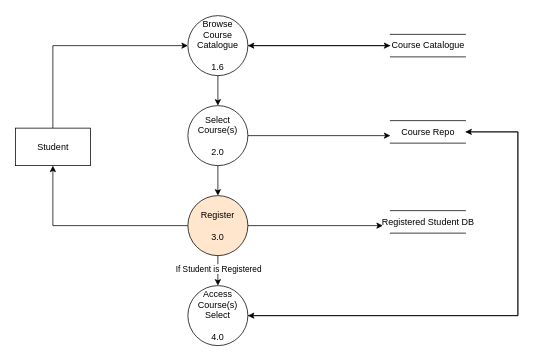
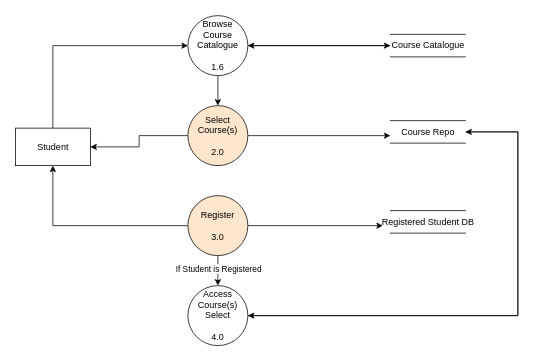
  <mxCell id="0" />
  <mxCell id="1" parent="0" />
  <mxCell id="2" style="edgeStyle=orthogonalEdgeStyle;rounded=0;orthogonalLoop=1;jettySize=auto;html=1;exitX=0.5;exitY=1;exitDx=0;exitDy=0;entryX=0.5;entryY=0;entryDx=0;entryDy=0;" edge="1" parent="1" source="4" target="7"><mxGeometry relative="1" as="geometry" /></mxCell>
  <mxCell id="3" style="edgeStyle=orthogonalEdgeStyle;rounded=0;orthogonalLoop=1;jettySize=auto;html=1;entryX=0;entryY=0.5;entryDx=0;entryDy=0;" edge="1" parent="1" source="4" target="13"><mxGeometry relative="1" as="geometry" /></mxCell>
  <mxCell id="4" value="Browse Course Catalogue&lt;br&gt;&lt;br&gt;1.6" style="ellipse;whiteSpace=wrap;html=1;aspect=fixed;" vertex="1" parent="1"><mxGeometry x="250" y="20" width="80" height="80" as="geometry" /></mxCell>
- <mxCell id="5" value="" style="edgeStyle=orthogonalEdgeStyle;rounded=0;orthogonalLoop=1;jettySize=auto;html=1;" edge="1" parent="1" source="7" target="11"><mxGeometry relative="1" as="geometry" /></mxCell>
+ <mxCell id="5" value="" style="edgeStyle=orthogonalEdgeStyle;rounded=0;orthogonalLoop=1;jettySize=auto;html=1;" edge="1" parent="1" source="7" target="18"><mxGeometry relative="1" as="geometry" /></mxCell>
  <mxCell id="6" style="edgeStyle=orthogonalEdgeStyle;rounded=0;orthogonalLoop=1;jettySize=auto;html=1;entryX=0;entryY=0.667;entryDx=0;entryDy=0;entryPerimeter=0;" edge="1" parent="1" source="7" target="15"><mxGeometry relative="1" as="geometry"><mxPoint x="510" y="180" as="targetPoint" /></mxGeometry></mxCell>
- <mxCell id="7" value="Select Course(s)&lt;br&gt;&lt;br&gt;2.0" style="ellipse;whiteSpace=wrap;html=1;aspect=fixed;" vertex="1" parent="1"><mxGeometry x="250" y="140" width="80" height="80" as="geometry" /></mxCell>
+ <mxCell id="7" value="Select Course(s)&lt;br&gt;&lt;br&gt;2.0" style="ellipse;whiteSpace=wrap;html=1;aspect=fixed;fillColor=#ffe6cc;" vertex="1" parent="1"><mxGeometry x="250" y="140" width="80" height="80" as="geometry" /></mxCell>
  <mxCell id="8" style="edgeStyle=orthogonalEdgeStyle;rounded=0;orthogonalLoop=1;jettySize=auto;html=1;entryX=0.5;entryY=1;entryDx=0;entryDy=0;exitX=0;exitY=0.5;exitDx=0;exitDy=0;" edge="1" parent="1" source="11" target="18"><mxGeometry relative="1" as="geometry"><Array as="points"><mxPoint x="70" y="300" /></Array></mxGeometry></mxCell>
  <mxCell id="9" style="edgeStyle=orthogonalEdgeStyle;rounded=0;orthogonalLoop=1;jettySize=auto;html=1;entryX=0.5;entryY=0;entryDx=0;entryDy=0;" edge="1" parent="1" source="11" target="20"><mxGeometry relative="1" as="geometry" /></mxCell>
  <mxCell id="10" value="If Student is Registered" style="edgeLabel;html=1;align=center;verticalAlign=middle;resizable=0;points=[];" vertex="1" connectable="0" parent="9"><mxGeometry x="-0.156" relative="1" as="geometry"><mxPoint as="offset" /></mxGeometry></mxCell>
  <mxCell id="11" value="Register&lt;br&gt;&lt;br&gt;3.0" style="ellipse;whiteSpace=wrap;html=1;aspect=fixed;fillColor=#ffe6cc;" vertex="1" parent="1"><mxGeometry x="250" y="260" width="80" height="80" as="geometry" /></mxCell>
  <mxCell id="12" style="edgeStyle=orthogonalEdgeStyle;rounded=0;orthogonalLoop=1;jettySize=auto;html=1;entryX=1;entryY=0.5;entryDx=0;entryDy=0;" edge="1" parent="1" source="13" target="4"><mxGeometry relative="1" as="geometry" /></mxCell>
  <mxCell id="13" value="Course Catalogue" style="html=1;dashed=0;whitespace=wrap;shape=partialRectangle;right=0;left=0;" vertex="1" parent="1"><mxGeometry x="520" y="45" width="100" height="30" as="geometry" /></mxCell>
  <mxCell id="14" style="edgeStyle=orthogonalEdgeStyle;rounded=0;orthogonalLoop=1;jettySize=auto;html=1;" edge="1" parent="1" source="15"><mxGeometry relative="1" as="geometry"><mxPoint x="330" y="420" as="targetPoint" /><Array as="points"><mxPoint x="690" y="175" /><mxPoint x="690" y="420" /></Array></mxGeometry></mxCell>
  <mxCell id="15" value="Course Repo" style="html=1;dashed=0;whitespace=wrap;shape=partialRectangle;right=0;left=0;" vertex="1" parent="1"><mxGeometry x="520" y="160" width="100" height="30" as="geometry" /></mxCell>
  <mxCell id="16" value="Registered Student DB" style="html=1;dashed=0;whitespace=wrap;shape=partialRectangle;right=0;left=0;" vertex="1" parent="1"><mxGeometry x="520" y="280" width="100" height="30" as="geometry" /></mxCell>
  <mxCell id="17" style="edgeStyle=orthogonalEdgeStyle;rounded=0;orthogonalLoop=1;jettySize=auto;html=1;entryX=0;entryY=0.5;entryDx=0;entryDy=0;" edge="1" parent="1" source="18" target="4"><mxGeometry relative="1" as="geometry"><mxPoint x="160" y="60" as="targetPoint" /><Array as="points"><mxPoint x="70" y="60" /></Array></mxGeometry></mxCell>
  <mxCell id="18" value="Student" style="html=1;dashed=0;whitespace=wrap;" vertex="1" parent="1"><mxGeometry x="20" y="170" width="100" height="50" as="geometry" /></mxCell>
  <mxCell id="19" style="edgeStyle=orthogonalEdgeStyle;rounded=0;orthogonalLoop=1;jettySize=auto;html=1;entryX=1;entryY=0.5;entryDx=0;entryDy=0;" edge="1" parent="1" source="20" target="15"><mxGeometry relative="1" as="geometry"><Array as="points"><mxPoint x="690" y="420" /><mxPoint x="690" y="175" /></Array></mxGeometry></mxCell>
  <mxCell id="20" value="Access Course(s) Select&lt;br&gt;&lt;br&gt;4.0" style="ellipse;whiteSpace=wrap;html=1;aspect=fixed;" vertex="1" parent="1"><mxGeometry x="250" y="380" width="80" height="80" as="geometry" /></mxCell>
  <mxCell id="21" value="" style="endArrow=classic;html=1;exitX=1;exitY=0.5;exitDx=0;exitDy=0;" edge="1" parent="1" source="11"><mxGeometry width="50" height="50" relative="1" as="geometry"><mxPoint x="329.04" y="289.04" as="sourcePoint" /><mxPoint x="510" y="300" as="targetPoint" /></mxGeometry></mxCell>
